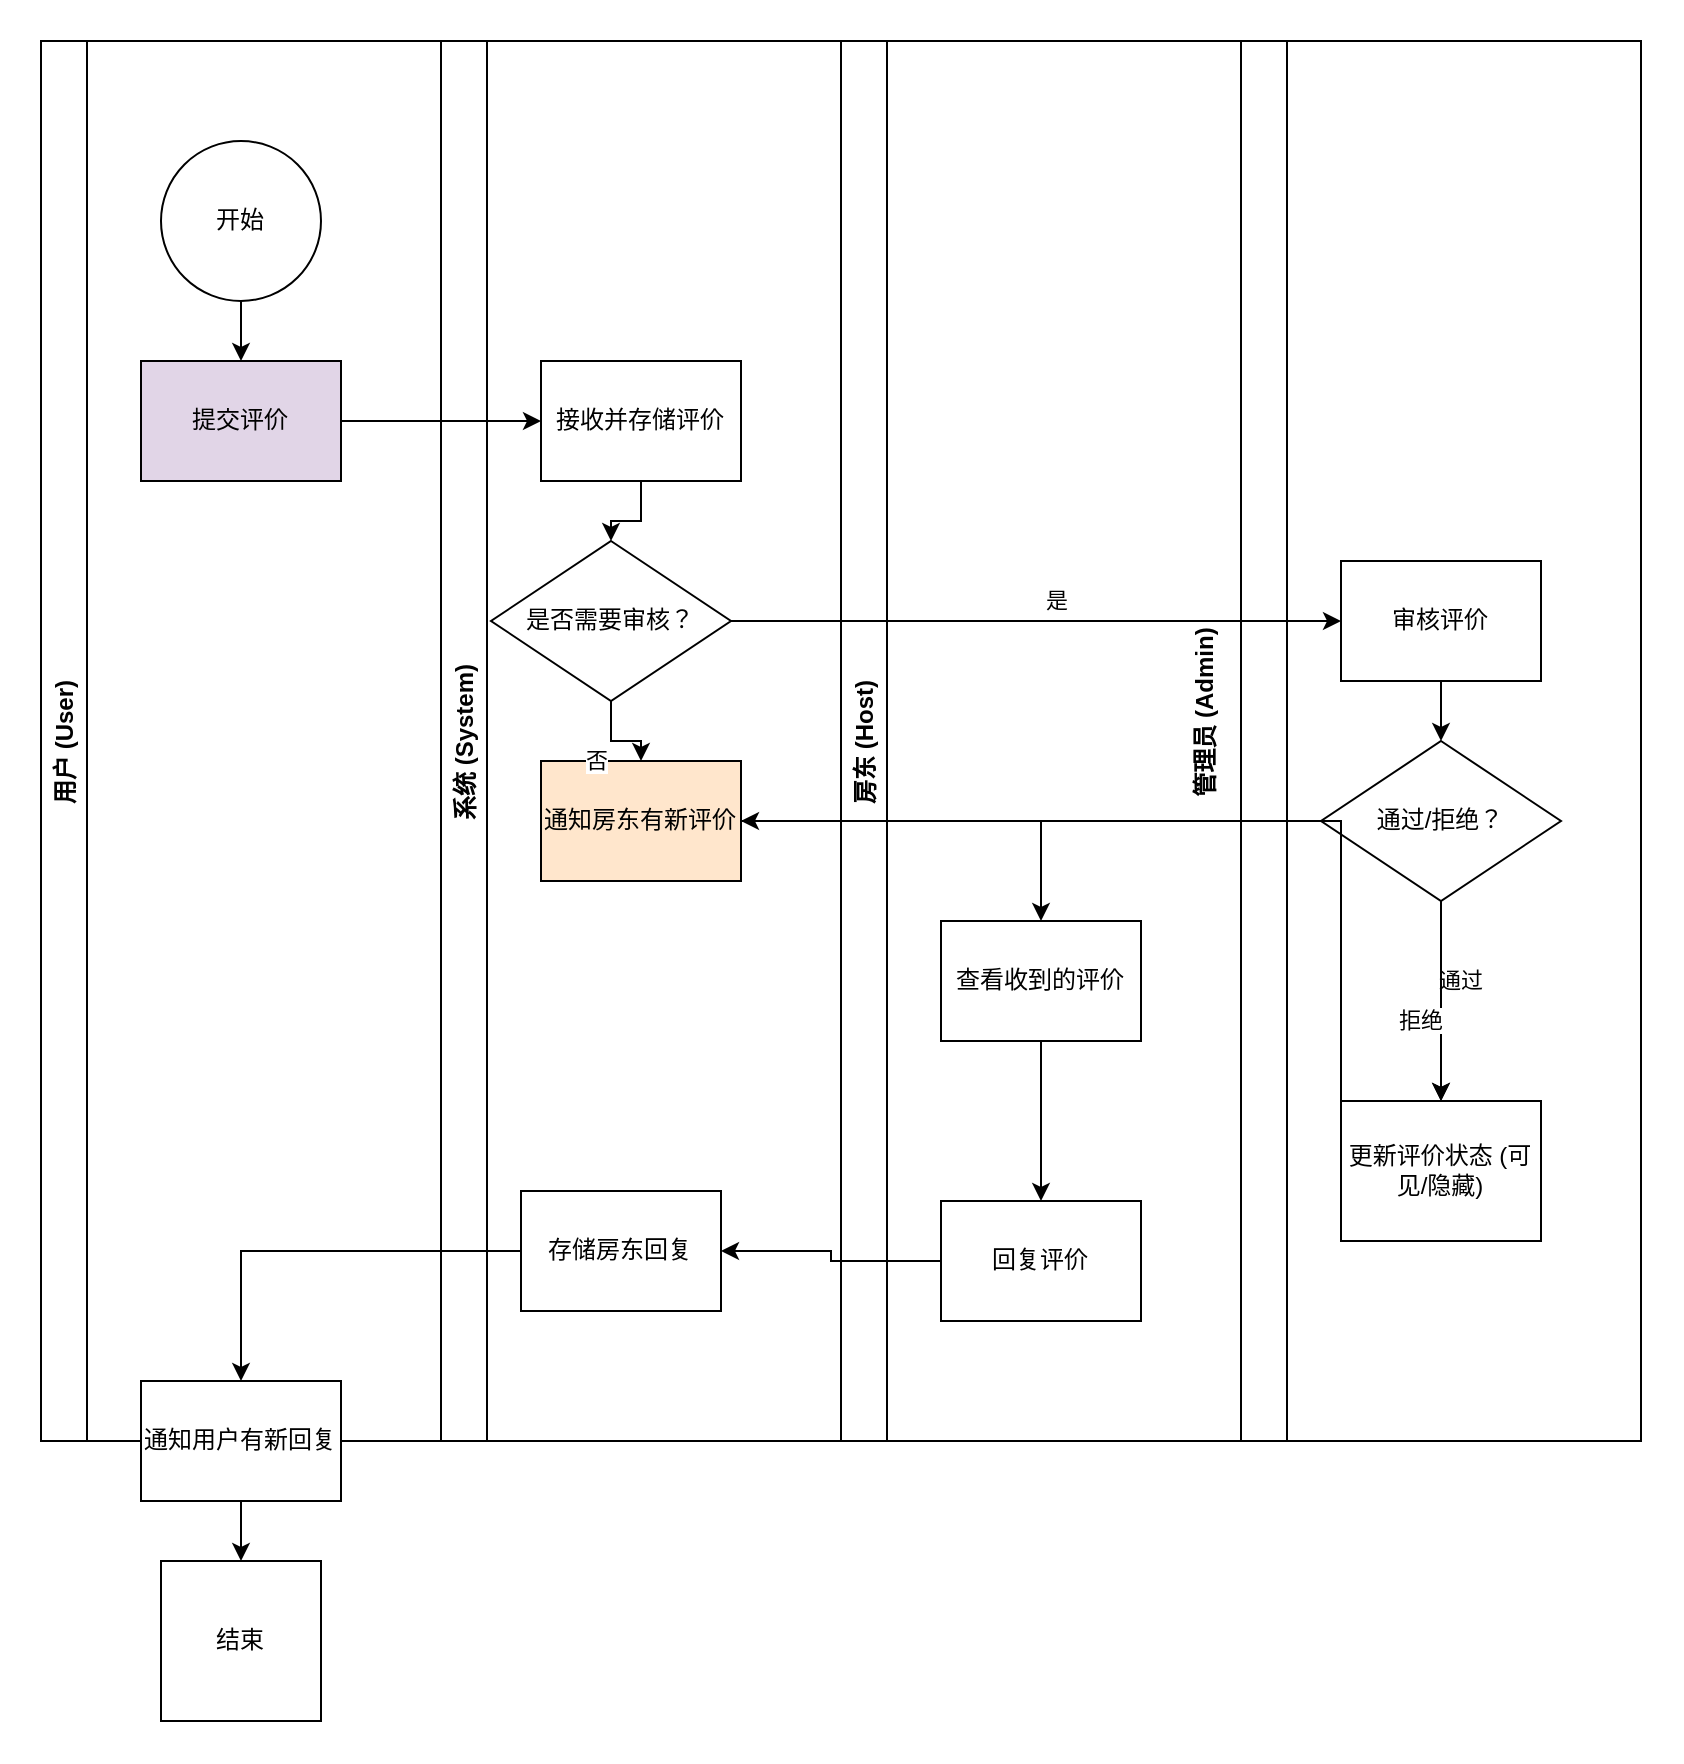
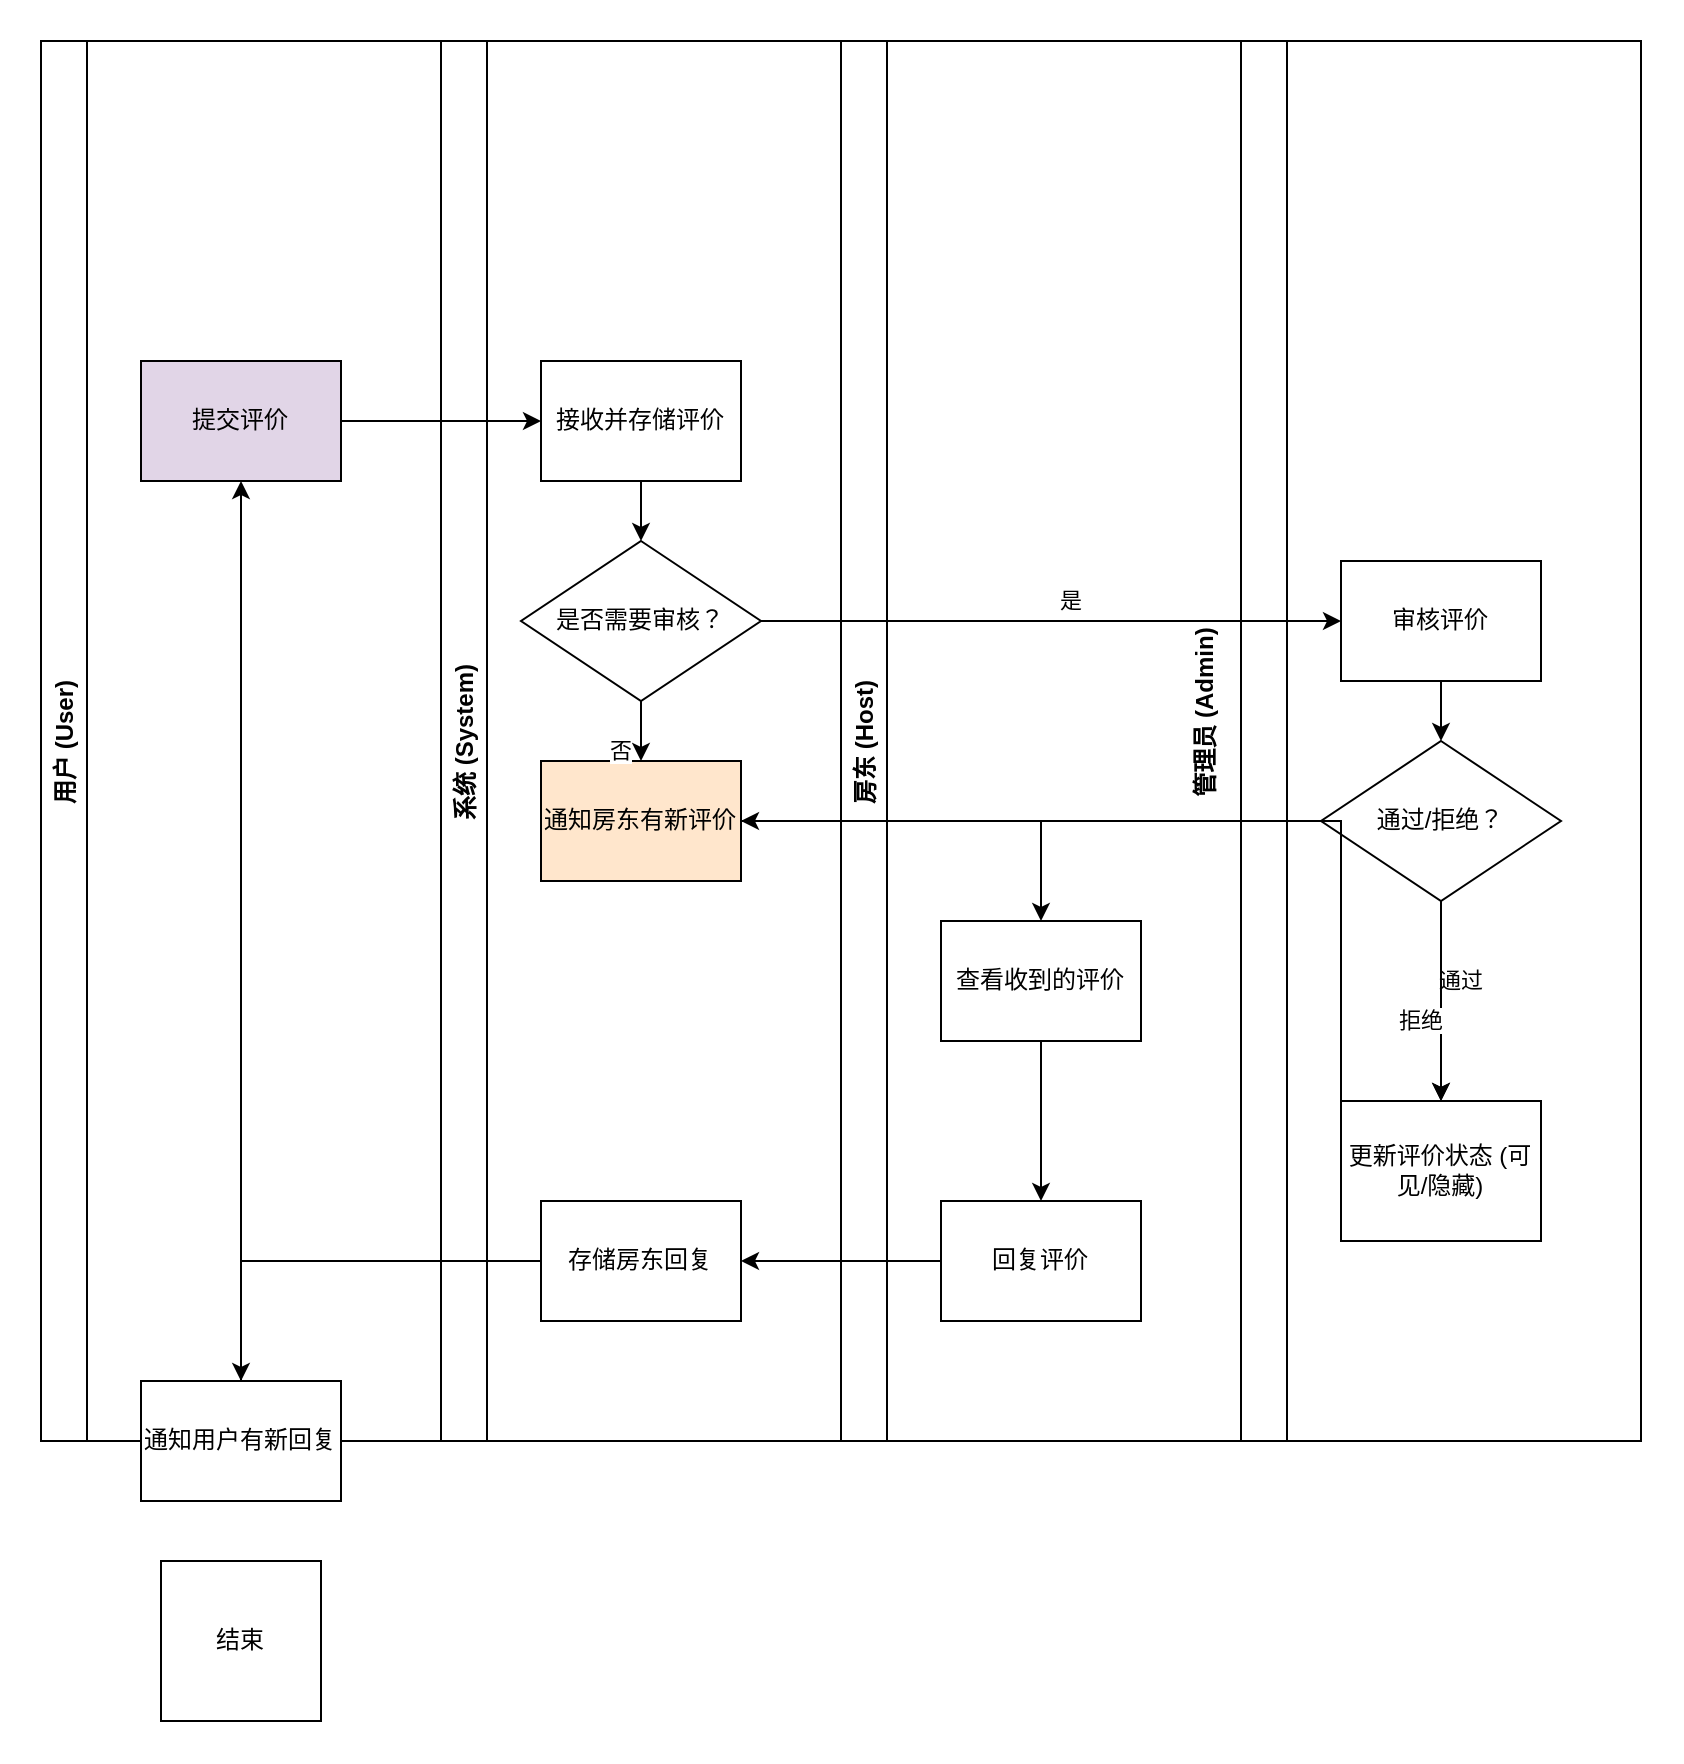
  <mxCell id="0" />
  <mxCell id="1" parent="0" />
  <mxCell id="2" value="用户 (User)" style="swimlane;startSize=23;horizontal=0;rounded=0;" parent="1" vertex="1"><mxGeometry x="20" y="20" width="200" height="700" as="geometry" /></mxCell>
- <mxCell id="3" value="开始" style="ellipse;whiteSpace=wrap;html=1;aspect=fixed;" parent="2" vertex="1"><mxGeometry x="60" y="50" width="80" height="80" as="geometry" /></mxCell>
  <mxCell id="4" value="提交评价" style="rounded=0;whiteSpace=wrap;html=1;fillColor=#e1d5e7;" parent="2" vertex="1"><mxGeometry x="50" y="160" width="100" height="60" as="geometry" /></mxCell>
  <mxCell id="5" value="通知用户有新回复" style="rounded=0;whiteSpace=wrap;html=1;" parent="2" vertex="1"><mxGeometry x="50" y="670" width="100" height="60" as="geometry" /></mxCell>
  <mxCell id="6" value="结束" style="whiteSpace=wrap;html=1;aspect=fixed;rounded=0;" parent="2" vertex="1"><mxGeometry x="60" y="760" width="80" height="80" as="geometry" /></mxCell>
  <mxCell id="7" value="系统 (System)" style="swimlane;startSize=23;horizontal=0;rounded=0;" parent="1" vertex="1"><mxGeometry x="220" y="20" width="200" height="700" as="geometry" /></mxCell>
  <mxCell id="8" value="接收并存储评价" style="rounded=0;whiteSpace=wrap;html=1;" parent="7" vertex="1"><mxGeometry x="50" y="160" width="100" height="60" as="geometry" /></mxCell>
- <mxCell id="9" value="是否需要审核？" style="rhombus;whiteSpace=wrap;html=1;" parent="7" vertex="1"><mxGeometry x="25" y="250" width="120" height="80" as="geometry" /></mxCell>
+ <mxCell id="9" value="是否需要审核？" style="rhombus;whiteSpace=wrap;html=1;" parent="7" vertex="1"><mxGeometry x="40" y="250" width="120" height="80" as="geometry" /></mxCell>
  <mxCell id="10" value="通知房东有新评价" style="rounded=0;whiteSpace=wrap;html=1;fillColor=#ffe6cc;" parent="7" vertex="1"><mxGeometry x="50" y="360" width="100" height="60" as="geometry" /></mxCell>
- <mxCell id="11" value="存储房东回复" style="rounded=0;whiteSpace=wrap;html=1;" parent="7" vertex="1"><mxGeometry x="40" y="575" width="100" height="60" as="geometry" /></mxCell>
+ <mxCell id="11" value="存储房东回复" style="rounded=0;whiteSpace=wrap;html=1;" parent="7" vertex="1"><mxGeometry x="50" y="580" width="100" height="60" as="geometry" /></mxCell>
  <mxCell id="12" value="房东 (Host)" style="swimlane;startSize=23;horizontal=0;rounded=0;" parent="1" vertex="1"><mxGeometry x="420" y="20" width="200" height="700" as="geometry" /></mxCell>
  <mxCell id="13" value="查看收到的评价" style="rounded=0;whiteSpace=wrap;html=1;" parent="12" vertex="1"><mxGeometry x="50" y="440" width="100" height="60" as="geometry" /></mxCell>
  <mxCell id="14" value="回复评价" style="rounded=0;whiteSpace=wrap;html=1;" parent="12" vertex="1"><mxGeometry x="50" y="580" width="100" height="60" as="geometry" /></mxCell>
  <mxCell id="15" value="管理员 (Admin)" style="swimlane;startSize=23;horizontal=0;rounded=0;" parent="1" vertex="1"><mxGeometry x="620" y="20" width="200" height="700" as="geometry"><mxPoint x="-30" y="15" as="offset" /></mxGeometry></mxCell>
  <mxCell id="16" value="审核评价" style="rounded=0;whiteSpace=wrap;html=1;" parent="15" vertex="1"><mxGeometry x="50" y="260" width="100" height="60" as="geometry" /></mxCell>
  <mxCell id="17" value="通过/拒绝？" style="rhombus;whiteSpace=wrap;html=1;" parent="15" vertex="1"><mxGeometry x="40" y="350" width="120" height="80" as="geometry" /></mxCell>
  <mxCell id="18" value="更新评价状态 (可见/隐藏)" style="rounded=0;whiteSpace=wrap;html=1;" parent="15" vertex="1"><mxGeometry x="50" y="530" width="100" height="70" as="geometry" /></mxCell>
- <mxCell id="19" style="edgeStyle=orthogonalEdgeStyle;rounded=0;orthogonalLoop=1;jettySize=auto;html=1;endArrow=classic;endFill=1;" parent="1" source="3" target="4" edge="1"><mxGeometry relative="1" as="geometry" /></mxCell>
  <mxCell id="20" style="edgeStyle=orthogonalEdgeStyle;rounded=0;orthogonalLoop=1;jettySize=auto;html=1;endArrow=classic;endFill=1;" parent="1" source="4" target="8" edge="1"><mxGeometry relative="1" as="geometry" /></mxCell>
  <mxCell id="21" style="edgeStyle=orthogonalEdgeStyle;rounded=0;orthogonalLoop=1;jettySize=auto;html=1;endArrow=classic;endFill=1;" parent="1" source="8" target="9" edge="1"><mxGeometry relative="1" as="geometry" /></mxCell>
  <mxCell id="22" value="是" style="edgeStyle=orthogonalEdgeStyle;rounded=0;orthogonalLoop=1;jettySize=auto;html=1;endArrow=classic;endFill=1;" parent="1" source="9" target="16" edge="1"><mxGeometry relative="1" as="geometry"><mxPoint x="10" y="-10" as="offset" /></mxGeometry></mxCell>
  <mxCell id="23" value="否" style="edgeStyle=orthogonalEdgeStyle;rounded=0;orthogonalLoop=1;jettySize=auto;html=1;endArrow=classic;endFill=1;" parent="1" source="9" target="10" edge="1"><mxGeometry relative="1" as="geometry"><mxPoint x="-10" y="10" as="offset" /></mxGeometry></mxCell>
  <mxCell id="24" style="edgeStyle=orthogonalEdgeStyle;rounded=0;orthogonalLoop=1;jettySize=auto;html=1;endArrow=classic;endFill=1;" parent="1" source="16" target="17" edge="1"><mxGeometry relative="1" as="geometry" /></mxCell>
  <mxCell id="25" value="通过" style="edgeStyle=orthogonalEdgeStyle;rounded=0;orthogonalLoop=1;jettySize=auto;html=1;endArrow=classic;endFill=1;" parent="1" source="17" target="18" edge="1"><mxGeometry relative="1" as="geometry"><mxPoint x="10" y="-10" as="offset" /></mxGeometry></mxCell>
  <mxCell id="26" value="拒绝" style="edgeStyle=orthogonalEdgeStyle;rounded=0;orthogonalLoop=1;jettySize=auto;html=1;endArrow=classic;endFill=1;" parent="1" source="17" target="18" edge="1"><mxGeometry relative="1" as="geometry"><mxPoint x="720" y="410" as="targetPoint" /><Array as="points"><mxPoint x="770" y="370" /><mxPoint x="770" y="475" /></Array><mxPoint x="-10" y="10" as="offset" /></mxGeometry></mxCell>
  <mxCell id="27" style="edgeStyle=orthogonalEdgeStyle;rounded=0;orthogonalLoop=1;jettySize=auto;html=1;endArrow=classic;endFill=1;" parent="1" source="18" target="10" edge="1"><mxGeometry relative="1" as="geometry"><Array as="points"><mxPoint x="670" y="510" /><mxPoint x="670" y="370" /></Array></mxGeometry></mxCell>
  <mxCell id="28" style="edgeStyle=orthogonalEdgeStyle;rounded=0;orthogonalLoop=1;jettySize=auto;html=1;endArrow=classic;endFill=1;" parent="1" source="10" target="13" edge="1"><mxGeometry relative="1" as="geometry" /></mxCell>
  <mxCell id="29" style="edgeStyle=orthogonalEdgeStyle;rounded=0;orthogonalLoop=1;jettySize=auto;html=1;endArrow=classic;endFill=1;" parent="1" source="13" target="14" edge="1"><mxGeometry relative="1" as="geometry" /></mxCell>
  <mxCell id="30" style="edgeStyle=orthogonalEdgeStyle;rounded=0;orthogonalLoop=1;jettySize=auto;html=1;endArrow=classic;endFill=1;" parent="1" source="14" target="11" edge="1"><mxGeometry relative="1" as="geometry" /></mxCell>
  <mxCell id="31" style="edgeStyle=orthogonalEdgeStyle;rounded=0;orthogonalLoop=1;jettySize=auto;html=1;endArrow=classic;endFill=1;" parent="1" source="11" target="5" edge="1"><mxGeometry relative="1" as="geometry" /></mxCell>
- <mxCell id="32" style="edgeStyle=orthogonalEdgeStyle;rounded=0;orthogonalLoop=1;jettySize=auto;html=1;endArrow=classic;endFill=1;" parent="1" source="5" target="6" edge="1"><mxGeometry relative="1" as="geometry" /></mxCell>
+ <mxCell id="32" style="edgeStyle=orthogonalEdgeStyle;rounded=0;orthogonalLoop=1;jettySize=auto;html=1;endArrow=classic;endFill=1;" parent="1" source="5" target="4" edge="1"><mxGeometry relative="1" as="geometry" /></mxCell>
